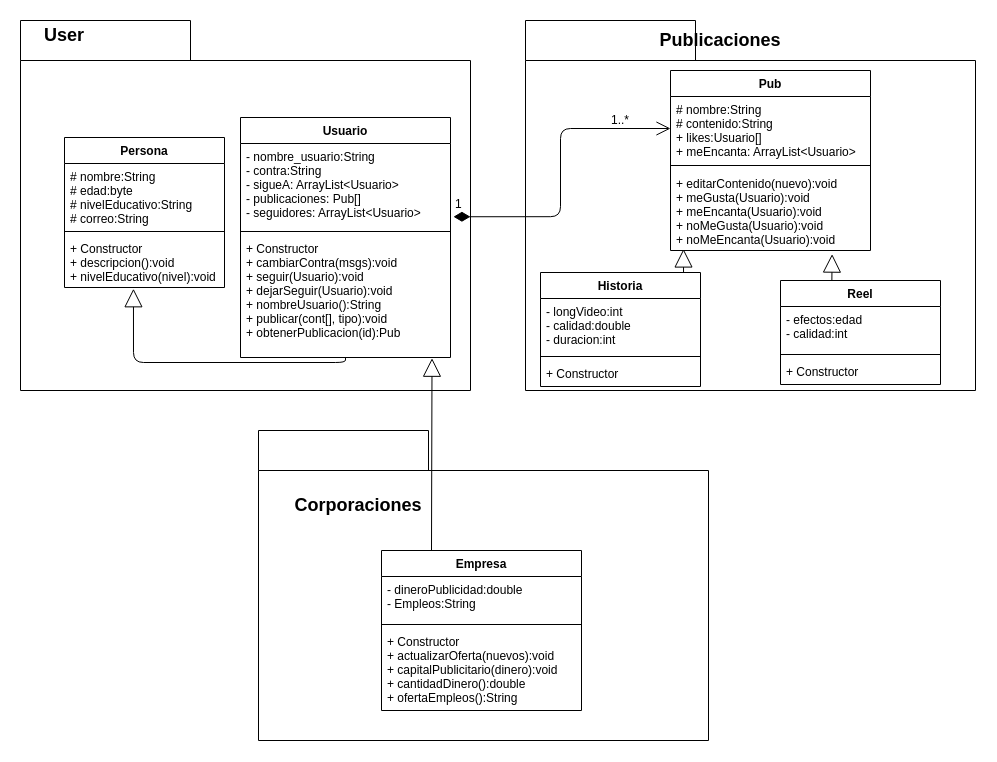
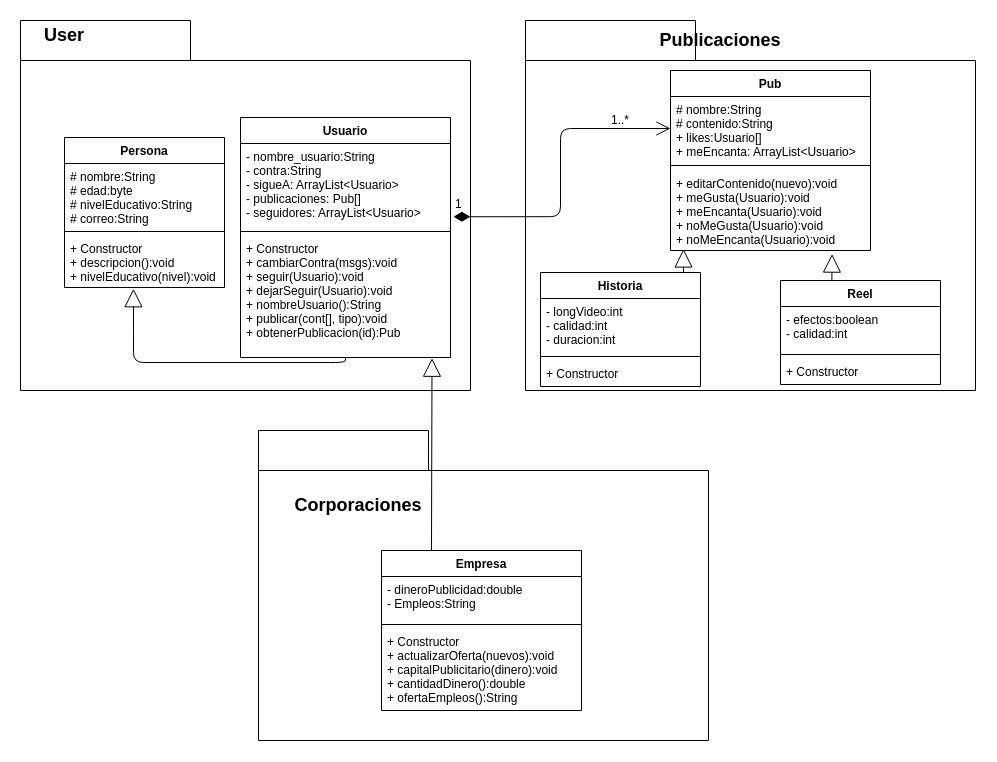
  <mxCell id="0" />
  <mxCell id="1" parent="0" />
  <mxCell id="2" value="" style="shape=folder;fontStyle=1;spacingTop=10;tabWidth=170;tabHeight=40;tabPosition=left;html=1;" parent="1" vertex="1"><mxGeometry x="20" width="450" height="370" as="geometry" y="20" /></mxCell>
  <mxCell id="3" value="Persona" style="swimlane;fontStyle=1;align=center;verticalAlign=top;childLayout=stackLayout;horizontal=1;startSize=26;horizontalStack=0;resizeParent=1;resizeParentMax=0;resizeLast=0;collapsible=1;marginBottom=0;" parent="1" vertex="1"><mxGeometry x="64" y="137" width="160" height="150" as="geometry" /></mxCell>
  <mxCell id="4" value="# nombre:String&#10;# edad:byte&#10;# nivelEducativo:String&#10;# correo:String&#10;" style="text;strokeColor=none;fillColor=none;align=left;verticalAlign=top;spacingLeft=4;spacingRight=4;overflow=hidden;rotatable=0;points=[[0,0.5],[1,0.5]];portConstraint=eastwest;" parent="3" vertex="1"><mxGeometry y="26" width="160" height="64" as="geometry" /></mxCell>
  <mxCell id="5" value="" style="line;strokeWidth=1;fillColor=none;align=left;verticalAlign=middle;spacingTop=-1;spacingLeft=3;spacingRight=3;rotatable=0;labelPosition=right;points=[];portConstraint=eastwest;" parent="3" vertex="1"><mxGeometry y="90" width="160" height="8" as="geometry" /></mxCell>
  <mxCell id="6" value="+ Constructor&#10;+ descripcion():void&#10;+ nivelEducativo(nivel):void&#10;" style="text;strokeColor=none;fillColor=none;align=left;verticalAlign=top;spacingLeft=4;spacingRight=4;overflow=hidden;rotatable=0;points=[[0,0.5],[1,0.5]];portConstraint=eastwest;" parent="3" vertex="1"><mxGeometry y="98" width="160" height="52" as="geometry" /></mxCell>
  <mxCell id="7" value="Usuario" style="swimlane;fontStyle=1;align=center;verticalAlign=top;childLayout=stackLayout;horizontal=1;startSize=26;horizontalStack=0;resizeParent=1;resizeParentMax=0;resizeLast=0;collapsible=1;marginBottom=0;" parent="1" vertex="1"><mxGeometry x="240" y="117" width="210" height="240" as="geometry" /></mxCell>
  <mxCell id="8" value="- nombre_usuario:String&#10;- contra:String&#10;- sigueA: ArrayList&lt;Usuario&gt;&#10;- publicaciones: Pub[]&#10;- seguidores: ArrayList&lt;Usuario&gt;&#10;&#10;&#10;" style="text;strokeColor=none;fillColor=none;align=left;verticalAlign=top;spacingLeft=4;spacingRight=4;overflow=hidden;rotatable=0;points=[[0,0.5],[1,0.5]];portConstraint=eastwest;" parent="7" vertex="1"><mxGeometry y="26" width="210" height="84" as="geometry" /></mxCell>
  <mxCell id="9" value="" style="line;strokeWidth=1;fillColor=none;align=left;verticalAlign=middle;spacingTop=-1;spacingLeft=3;spacingRight=3;rotatable=0;labelPosition=right;points=[];portConstraint=eastwest;" parent="7" vertex="1"><mxGeometry y="110" width="210" height="8" as="geometry" /></mxCell>
  <mxCell id="10" value="+ Constructor&#10;+ cambiarContra(msgs):void&#10;+ seguir(Usuario):void&#10;+ dejarSeguir(Usuario):void&#10;+ nombreUsuario():String&#10;+ publicar(cont[], tipo):void&#10;+ obtenerPublicacion(id):Pub&#10;" style="text;strokeColor=none;fillColor=none;align=left;verticalAlign=top;spacingLeft=4;spacingRight=4;overflow=hidden;rotatable=0;points=[[0,0.5],[1,0.5]];portConstraint=eastwest;" parent="7" vertex="1"><mxGeometry y="118" width="210" height="122" as="geometry" /></mxCell>
  <mxCell id="11" value="" style="endArrow=block;endSize=16;endFill=0;html=1;entryX=0.431;entryY=1.024;entryDx=0;entryDy=0;entryPerimeter=0;exitX=0.5;exitY=1;exitDx=0;exitDy=0;" parent="1" source="7" target="6" edge="1"><mxGeometry width="160" relative="1" as="geometry"><mxPoint x="200" y="312" as="sourcePoint" /><mxPoint x="360" y="312" as="targetPoint" /><Array as="points"><mxPoint x="345" y="362" /><mxPoint x="133" y="362" /></Array></mxGeometry></mxCell>
  <mxCell id="12" value="User" style="text;html=1;strokeColor=none;fillColor=none;align=center;verticalAlign=middle;whiteSpace=wrap;rounded=0;fontStyle=1;fontSize=18;" parent="1" vertex="1"><mxGeometry x="44" y="25" width="40" height="20" as="geometry" /></mxCell>
  <mxCell id="13" value="" style="shape=folder;fontStyle=1;spacingTop=10;tabWidth=170;tabHeight=40;tabPosition=left;html=1;" parent="1" vertex="1"><mxGeometry x="525" width="450" height="370" as="geometry" y="20" /></mxCell>
  <mxCell id="14" value="&lt;font style=&quot;font-size: 18px&quot;&gt;&lt;b&gt;Publicaciones&lt;/b&gt;&lt;/font&gt;" style="text;html=1;strokeColor=none;fillColor=none;align=center;verticalAlign=middle;whiteSpace=wrap;rounded=0;fontSize=18;" parent="1" vertex="1"><mxGeometry x="700" y="30" width="40" height="20" as="geometry" /></mxCell>
  <mxCell id="15" value="Pub" style="swimlane;fontStyle=1;align=center;verticalAlign=top;childLayout=stackLayout;horizontal=1;startSize=26;horizontalStack=0;resizeParent=1;resizeParentMax=0;resizeLast=0;collapsible=1;marginBottom=0;fontSize=12;" parent="1" vertex="1"><mxGeometry x="670" y="70" width="200" height="180" as="geometry" /></mxCell>
  <mxCell id="16" value="# nombre:String&#10;# contenido:String&#10;+ likes:Usuario[]&#10;+ meEncanta: ArrayList&lt;Usuario&gt;&#10;" style="text;strokeColor=none;fillColor=none;align=left;verticalAlign=top;spacingLeft=4;spacingRight=4;overflow=hidden;rotatable=0;points=[[0,0.5],[1,0.5]];portConstraint=eastwest;" parent="15" vertex="1"><mxGeometry y="26" width="200" height="64" as="geometry" /></mxCell>
  <mxCell id="17" value="" style="line;strokeWidth=1;fillColor=none;align=left;verticalAlign=middle;spacingTop=-1;spacingLeft=3;spacingRight=3;rotatable=0;labelPosition=right;points=[];portConstraint=eastwest;" parent="15" vertex="1"><mxGeometry y="90" width="200" height="10" as="geometry" /></mxCell>
  <mxCell id="18" value="+ editarContenido(nuevo):void&#10;+ meGusta(Usuario):void&#10;+ meEncanta(Usuario):void&#10;+ noMeGusta(Usuario):void&#10;+ noMeEncanta(Usuario):void&#10;&#10;" style="text;strokeColor=none;fillColor=none;align=left;verticalAlign=top;spacingLeft=4;spacingRight=4;overflow=hidden;rotatable=0;points=[[0,0.5],[1,0.5]];portConstraint=eastwest;" parent="15" vertex="1"><mxGeometry y="100" width="200" height="80" as="geometry" /></mxCell>
  <mxCell id="19" value="1" style="endArrow=open;html=1;endSize=12;startArrow=diamondThin;startSize=14;startFill=1;edgeStyle=orthogonalEdgeStyle;align=left;verticalAlign=bottom;fontSize=12;exitX=1.014;exitY=0.872;exitDx=0;exitDy=0;exitPerimeter=0;entryX=0;entryY=0.5;entryDx=0;entryDy=0;" parent="1" source="8" target="16" edge="1"><mxGeometry x="-1" y="3" relative="1" as="geometry"><mxPoint x="480" y="340" as="sourcePoint" /><mxPoint x="640" y="340" as="targetPoint" /></mxGeometry></mxCell>
  <mxCell id="20" value="1..*" style="text;html=1;strokeColor=none;fillColor=none;align=center;verticalAlign=middle;whiteSpace=wrap;rounded=0;fontSize=12;" parent="1" vertex="1"><mxGeometry x="600" y="110" width="40" height="20" as="geometry" /></mxCell>
  <mxCell id="21" value="" style="shape=folder;fontStyle=1;spacingTop=10;tabWidth=170;tabHeight=40;tabPosition=left;html=1;" parent="1" vertex="1"><mxGeometry x="258" y="430" width="450" height="310" as="geometry" /></mxCell>
  <mxCell id="22" value="Historia" style="swimlane;fontStyle=1;align=center;verticalAlign=top;childLayout=stackLayout;horizontal=1;startSize=26;horizontalStack=0;resizeParent=1;resizeParentMax=0;resizeLast=0;collapsible=1;marginBottom=0;fontSize=12;" parent="1" vertex="1"><mxGeometry x="540" y="272" width="160" height="114" as="geometry" /></mxCell>
- <mxCell id="23" value="- longVideo:int&#10;- calidad:double&#10;- duracion:int&#10;" style="text;strokeColor=none;fillColor=none;align=left;verticalAlign=top;spacingLeft=4;spacingRight=4;overflow=hidden;rotatable=0;points=[[0,0.5],[1,0.5]];portConstraint=eastwest;" parent="22" vertex="1"><mxGeometry y="26" width="160" height="54" as="geometry" /></mxCell>
+ <mxCell id="23" value="- longVideo:int&#10;- calidad:int&#10;- duracion:int&#10;" style="text;strokeColor=none;fillColor=none;align=left;verticalAlign=top;spacingLeft=4;spacingRight=4;overflow=hidden;rotatable=0;points=[[0,0.5],[1,0.5]];portConstraint=eastwest;" parent="22" vertex="1"><mxGeometry y="26" width="160" height="54" as="geometry" /></mxCell>
  <mxCell id="24" value="" style="line;strokeWidth=1;fillColor=none;align=left;verticalAlign=middle;spacingTop=-1;spacingLeft=3;spacingRight=3;rotatable=0;labelPosition=right;points=[];portConstraint=eastwest;" parent="22" vertex="1"><mxGeometry y="80" width="160" height="8" as="geometry" /></mxCell>
  <mxCell id="25" value="+ Constructor" style="text;strokeColor=none;fillColor=none;align=left;verticalAlign=top;spacingLeft=4;spacingRight=4;overflow=hidden;rotatable=0;points=[[0,0.5],[1,0.5]];portConstraint=eastwest;" parent="22" vertex="1"><mxGeometry y="88" width="160" height="26" as="geometry" /></mxCell>
  <mxCell id="26" value="" style="endArrow=block;endSize=16;endFill=0;html=1;fontSize=12;exitX=0.894;exitY=0;exitDx=0;exitDy=0;exitPerimeter=0;entryX=0.065;entryY=0.981;entryDx=0;entryDy=0;entryPerimeter=0;" parent="1" source="22" target="18" edge="1"><mxGeometry width="160" relative="1" as="geometry"><mxPoint x="460" y="380" as="sourcePoint" /><mxPoint x="680" y="234" as="targetPoint" /></mxGeometry></mxCell>
  <mxCell id="27" value="Reel" style="swimlane;fontStyle=1;align=center;verticalAlign=top;childLayout=stackLayout;horizontal=1;startSize=26;horizontalStack=0;resizeParent=1;resizeParentMax=0;resizeLast=0;collapsible=1;marginBottom=0;fontSize=12;" parent="1" vertex="1"><mxGeometry x="780" y="280" width="160" height="104" as="geometry" /></mxCell>
- <mxCell id="28" value="- efectos:edad&#10;- calidad:int&#10;" style="text;strokeColor=none;fillColor=none;align=left;verticalAlign=top;spacingLeft=4;spacingRight=4;overflow=hidden;rotatable=0;points=[[0,0.5],[1,0.5]];portConstraint=eastwest;" parent="27" vertex="1"><mxGeometry y="26" width="160" height="44" as="geometry" /></mxCell>
+ <mxCell id="28" value="- efectos:boolean&#10;- calidad:int&#10;" style="text;strokeColor=none;fillColor=none;align=left;verticalAlign=top;spacingLeft=4;spacingRight=4;overflow=hidden;rotatable=0;points=[[0,0.5],[1,0.5]];portConstraint=eastwest;" parent="27" vertex="1"><mxGeometry y="26" width="160" height="44" as="geometry" /></mxCell>
  <mxCell id="29" value="" style="line;strokeWidth=1;fillColor=none;align=left;verticalAlign=middle;spacingTop=-1;spacingLeft=3;spacingRight=3;rotatable=0;labelPosition=right;points=[];portConstraint=eastwest;" parent="27" vertex="1"><mxGeometry y="70" width="160" height="8" as="geometry" /></mxCell>
  <mxCell id="30" value="+ Constructor" style="text;strokeColor=none;fillColor=none;align=left;verticalAlign=top;spacingLeft=4;spacingRight=4;overflow=hidden;rotatable=0;points=[[0,0.5],[1,0.5]];portConstraint=eastwest;" parent="27" vertex="1"><mxGeometry y="78" width="160" height="26" as="geometry" /></mxCell>
  <mxCell id="31" value="" style="endArrow=block;endSize=16;endFill=0;html=1;fontSize=12;exitX=0.321;exitY=0.003;exitDx=0;exitDy=0;exitPerimeter=0;entryX=0.808;entryY=1.045;entryDx=0;entryDy=0;entryPerimeter=0;" parent="1" source="27" target="18" edge="1"><mxGeometry width="160" relative="1" as="geometry"><mxPoint x="693.04" y="282" as="sourcePoint" /><mxPoint x="693" y="254" as="targetPoint" /></mxGeometry></mxCell>
  <mxCell id="32" value="Corporaciones" style="text;html=1;strokeColor=none;fillColor=none;align=center;verticalAlign=middle;whiteSpace=wrap;rounded=0;fontSize=18;fontStyle=1" parent="1" vertex="1"><mxGeometry x="338" y="495" width="40" height="20" as="geometry" /></mxCell>
  <mxCell id="33" value="Empresa" style="swimlane;fontStyle=1;align=center;verticalAlign=top;childLayout=stackLayout;horizontal=1;startSize=26;horizontalStack=0;resizeParent=1;resizeParentMax=0;resizeLast=0;collapsible=1;marginBottom=0;fontSize=12;" parent="1" vertex="1"><mxGeometry x="381" y="550" width="200" height="160" as="geometry" /></mxCell>
  <mxCell id="34" value="- dineroPublicidad:double&#10;- Empleos:String&#10;" style="text;strokeColor=none;fillColor=none;align=left;verticalAlign=top;spacingLeft=4;spacingRight=4;overflow=hidden;rotatable=0;points=[[0,0.5],[1,0.5]];portConstraint=eastwest;" parent="33" vertex="1"><mxGeometry y="26" width="200" height="44" as="geometry" /></mxCell>
  <mxCell id="35" value="" style="line;strokeWidth=1;fillColor=none;align=left;verticalAlign=middle;spacingTop=-1;spacingLeft=3;spacingRight=3;rotatable=0;labelPosition=right;points=[];portConstraint=eastwest;" parent="33" vertex="1"><mxGeometry y="70" width="200" height="8" as="geometry" /></mxCell>
  <mxCell id="36" value="+ Constructor&#10;+ actualizarOferta(nuevos):void&#10;+ capitalPublicitario(dinero):void&#10;+ cantidadDinero():double&#10;+ ofertaEmpleos():String&#10;" style="text;strokeColor=none;fillColor=none;align=left;verticalAlign=top;spacingLeft=4;spacingRight=4;overflow=hidden;rotatable=0;points=[[0,0.5],[1,0.5]];portConstraint=eastwest;" parent="33" vertex="1"><mxGeometry y="78" width="200" height="82" as="geometry" /></mxCell>
  <mxCell id="37" value="" style="endArrow=block;endSize=16;endFill=0;html=1;fontSize=12;exitX=0.25;exitY=0;exitDx=0;exitDy=0;entryX=0.912;entryY=1.006;entryDx=0;entryDy=0;entryPerimeter=0;" parent="1" source="33" target="10" edge="1"><mxGeometry width="160" relative="1" as="geometry"><mxPoint x="450" y="410" as="sourcePoint" /><mxPoint x="610" y="410" as="targetPoint" /></mxGeometry></mxCell>
